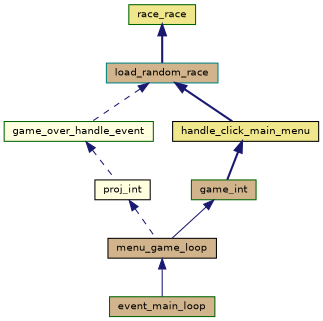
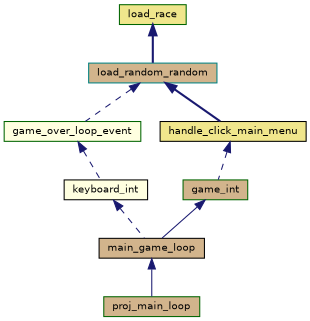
  digraph {
    rankdir=TB
    node [color=darkgreen fillcolor=tan fontname=Helvetica fontsize=10 shape=record style=filled]
    edge [color=midnightblue dir=back fontname=Helvetica fontsize=10 labelfontname=Helvetica labelfontsize=10 style=dashed]
-   n1 [fillcolor=khaki fontcolor=black height=0.2 label=race_race width=0.4]
-   n2 [color=teal height=0.2 label=load_random_race width=0.4]
-   n3 [fillcolor=lightyellow height=0.2 label=game_over_handle_event width=0.4]
+   n1 [fillcolor=khaki fontcolor=black height=0.2 label=load_race width=0.4]
+   n2 [color=teal height=0.2 label=load_random_random width=0.4]
+   n3 [fillcolor=lightyellow height=0.2 label=game_over_loop_event width=0.4]
    n4 [color=black fillcolor=khaki height=0.2 label=handle_click_main_menu width=0.4]
-   n5 [color=black fillcolor=lightyellow height=0.2 label=proj_int width=0.4]
+   n5 [color=black fillcolor=lightyellow height=0.2 label=keyboard_int width=0.4]
    n6 [height=0.2 label=game_int width=0.4]
-   n7 [color=black height=0.2 label=menu_game_loop width=0.4]
-   n8 [height=0.2 label=event_main_loop width=0.4]
+   n7 [color=black height=0.2 label=main_game_loop width=0.4]
+   n8 [height=0.2 label=proj_main_loop width=0.4]
    n1 -> n2 [style=bold]
    n2 -> n3
    n2 -> n4 [style=bold]
    n3 -> n5
-   n4 -> n6 [style=bold]
+   n4 -> n6
    n5 -> n7
    n6 -> n7 [style=solid]
    n7 -> n8 [style=solid]
  }
